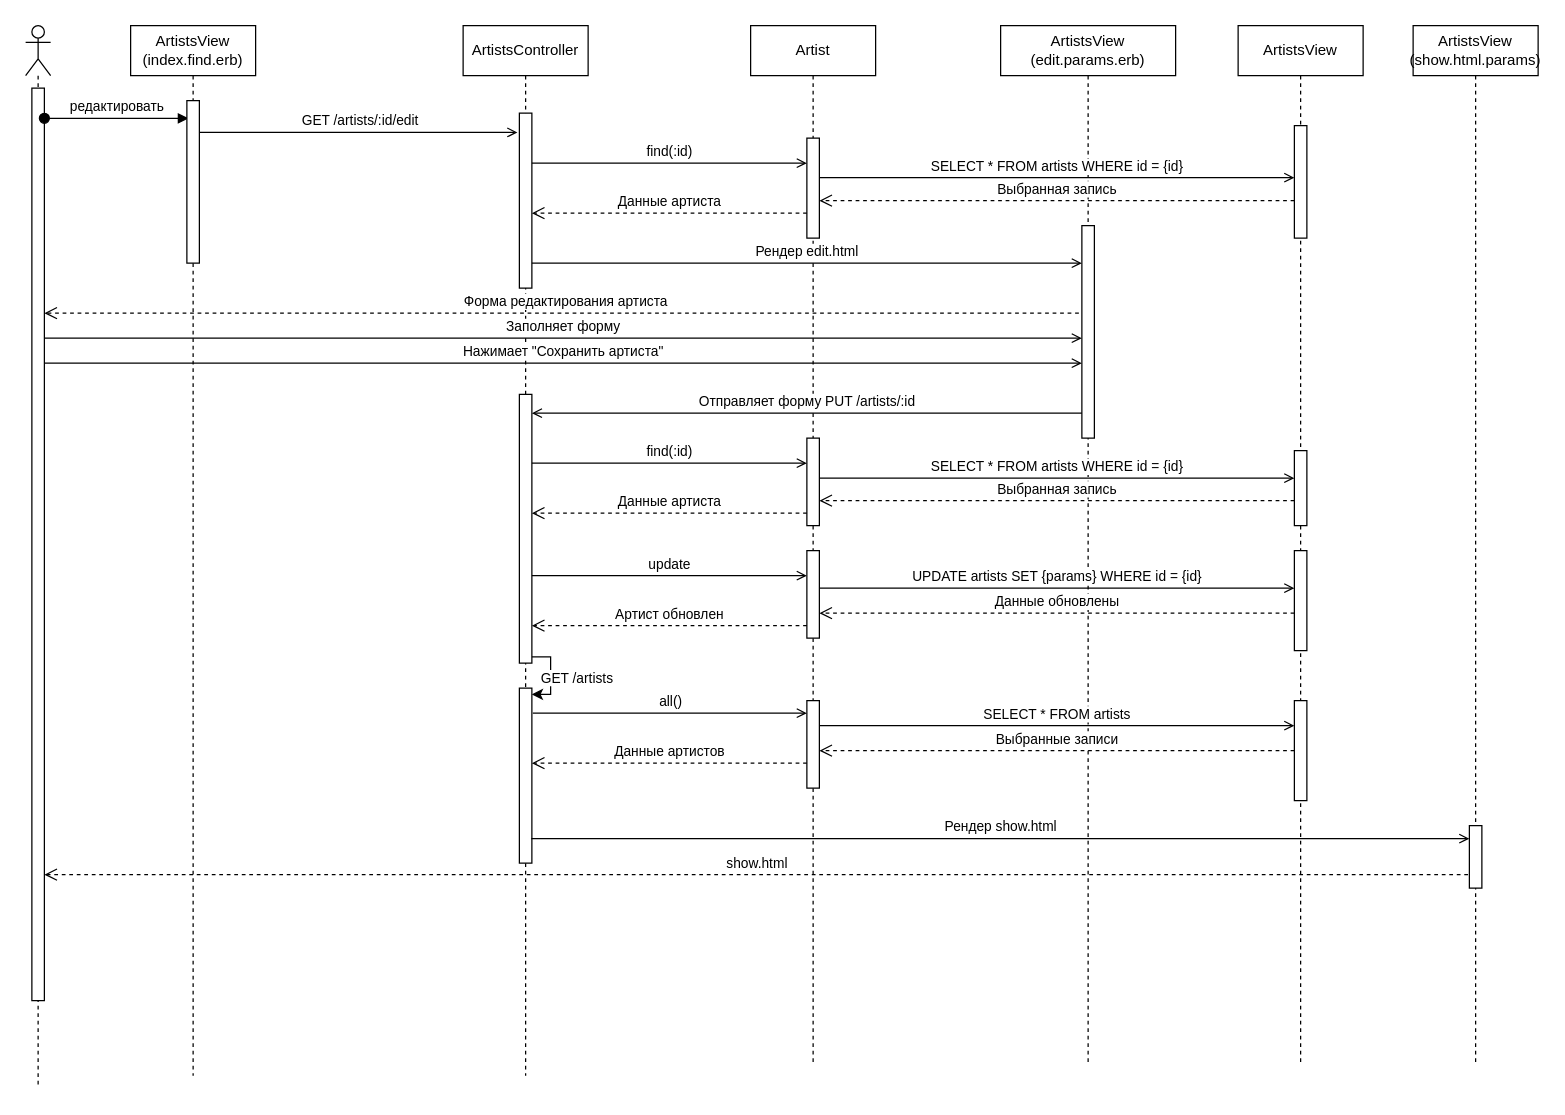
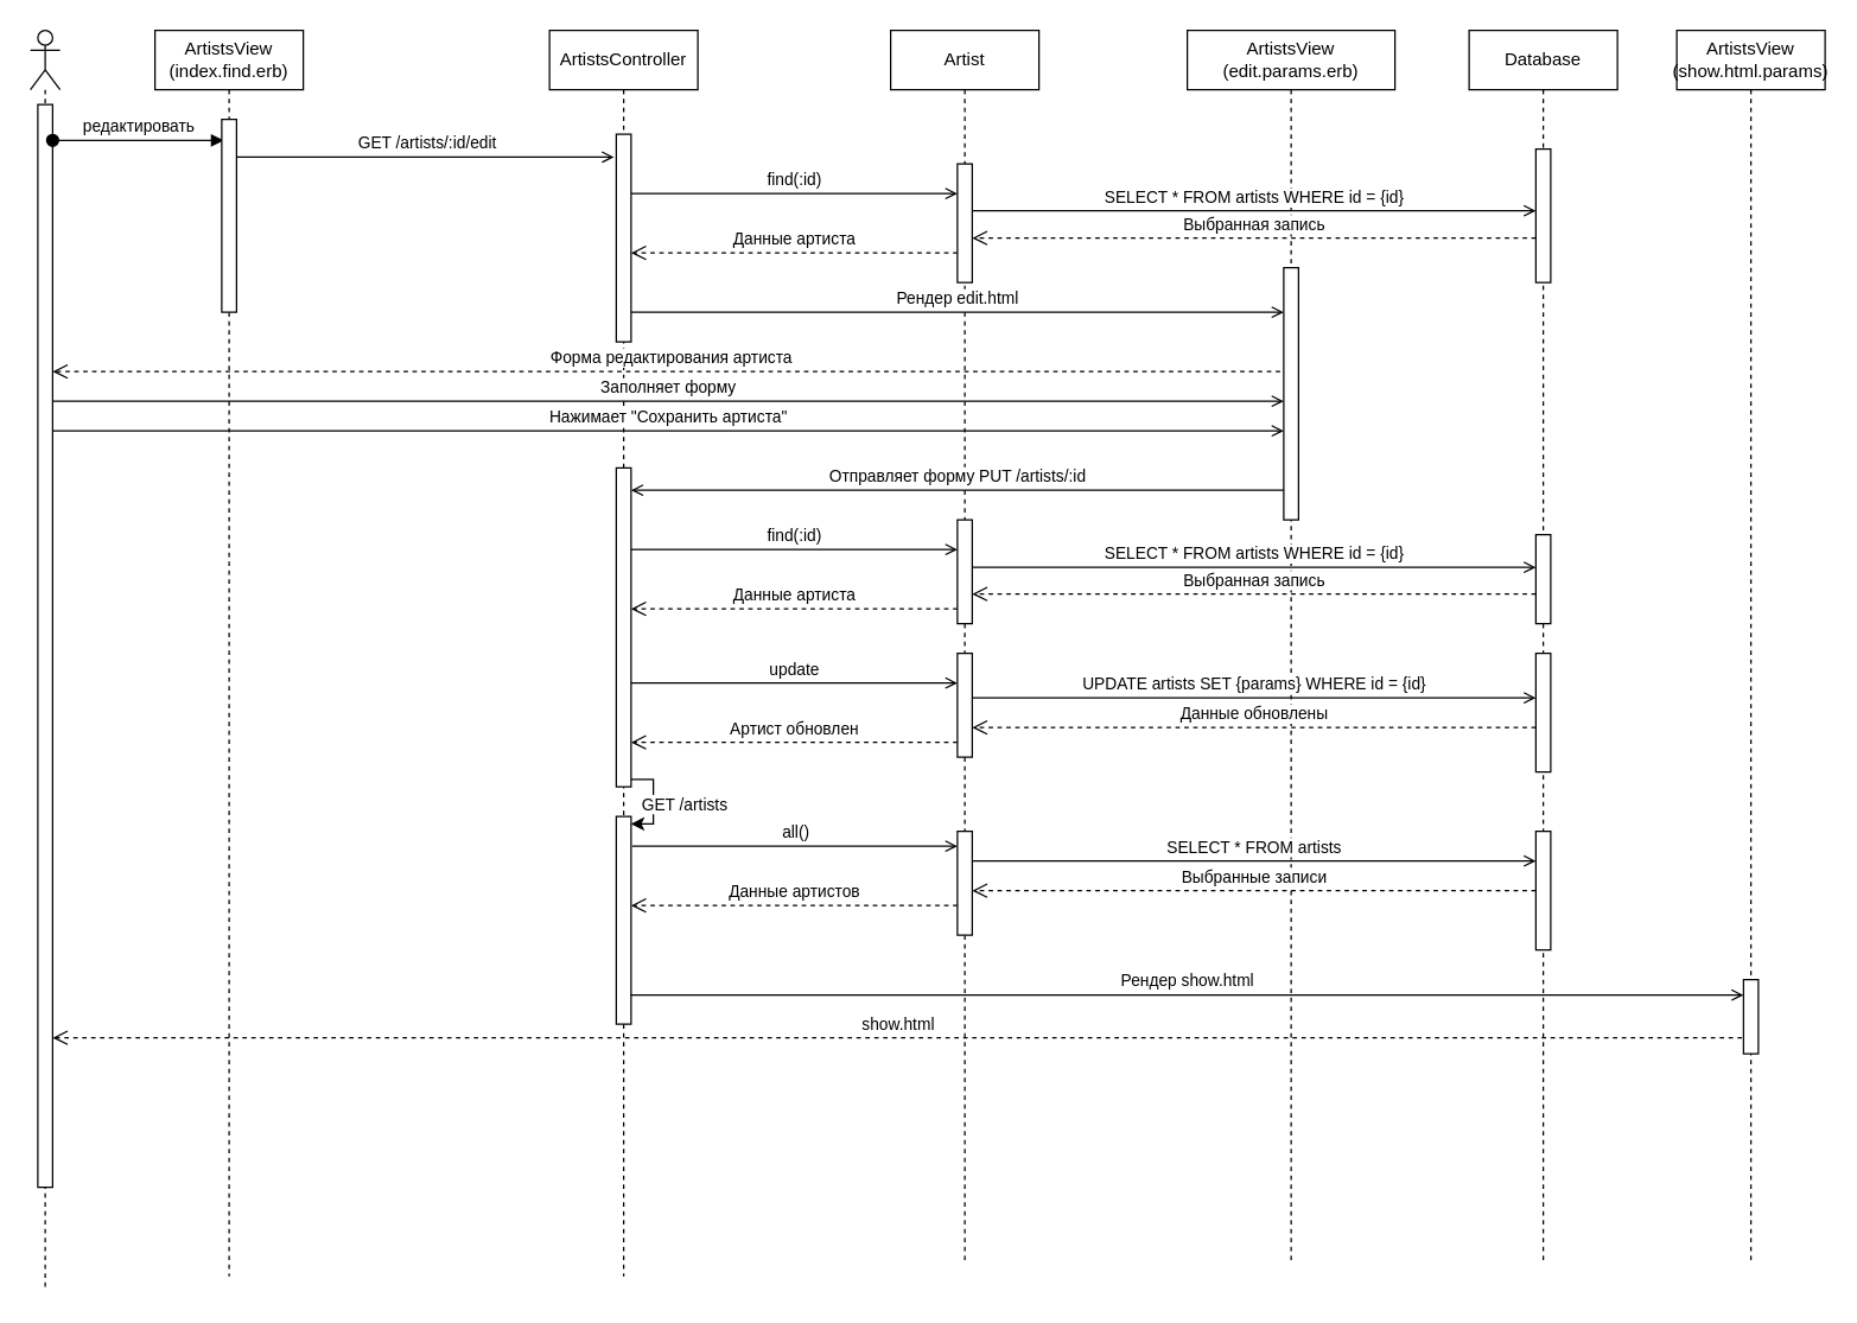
  <mxCell id="0" />
  <mxCell id="1" parent="0" />
  <mxCell id="2" value="" style="shape=umlLifeline;perimeter=lifelinePerimeter;whiteSpace=wrap;html=1;container=1;dropTarget=0;collapsible=0;recursiveResize=0;outlineConnect=0;portConstraint=eastwest;newEdgeStyle={&quot;curved&quot;:0,&quot;rounded&quot;:0};participant=umlActor;" parent="1" vertex="1"><mxGeometry x="20" y="20" width="20" height="850" as="geometry" /></mxCell>
  <mxCell id="3" value="" style="html=1;points=[[0,0,0,0,5],[0,1,0,0,-5],[1,0,0,0,5],[1,1,0,0,-5]];perimeter=orthogonalPerimeter;outlineConnect=0;targetShapes=umlLifeline;portConstraint=eastwest;newEdgeStyle={&quot;curved&quot;:0,&quot;rounded&quot;:0};" parent="2" vertex="1"><mxGeometry x="5" y="50" width="10" height="730" as="geometry" /></mxCell>
  <mxCell id="4" value="редактировать" style="html=1;verticalAlign=bottom;startArrow=oval;startFill=1;endArrow=block;startSize=8;curved=0;rounded=0;entryX=0.13;entryY=0.109;entryDx=0;entryDy=0;entryPerimeter=0;" parent="1" source="3" target="6" edge="1"><mxGeometry width="60" relative="1" as="geometry"><mxPoint x="40" y="100" as="sourcePoint" /><mxPoint x="154" y="100" as="targetPoint" /></mxGeometry></mxCell>
  <mxCell id="5" value="ArtistsView (index.find.erb)" style="shape=umlLifeline;perimeter=lifelinePerimeter;whiteSpace=wrap;html=1;container=1;dropTarget=0;collapsible=0;recursiveResize=0;outlineConnect=0;portConstraint=eastwest;newEdgeStyle={&quot;curved&quot;:0,&quot;rounded&quot;:0};" parent="1" vertex="1"><mxGeometry x="104" y="20" width="100" height="840" as="geometry" /></mxCell>
  <mxCell id="6" value="" style="html=1;points=[[0,0,0,0,5],[0,1,0,0,-5],[1,0,0,0,5],[1,1,0,0,-5]];perimeter=orthogonalPerimeter;outlineConnect=0;targetShapes=umlLifeline;portConstraint=eastwest;newEdgeStyle={&quot;curved&quot;:0,&quot;rounded&quot;:0};" parent="5" vertex="1"><mxGeometry x="45" y="60" width="10" height="130" as="geometry" /></mxCell>
  <mxCell id="7" value="&amp;nbsp;GET /artists/:id/edit" style="html=1;verticalAlign=bottom;endArrow=open;curved=0;rounded=0;endFill=0;entryX=-0.157;entryY=0.159;entryDx=0;entryDy=0;entryPerimeter=0;" parent="1" source="6" edge="1"><mxGeometry relative="1" as="geometry"><mxPoint x="159" y="100" as="sourcePoint" /><mxPoint x="413.43" y="105.44" as="targetPoint" /></mxGeometry></mxCell>
  <mxCell id="8" value="ArtistsController" style="shape=umlLifeline;perimeter=lifelinePerimeter;whiteSpace=wrap;html=1;container=1;dropTarget=0;collapsible=0;recursiveResize=0;outlineConnect=0;portConstraint=eastwest;newEdgeStyle={&quot;curved&quot;:0,&quot;rounded&quot;:0};" parent="1" vertex="1"><mxGeometry x="370" y="20" width="100" height="840" as="geometry" /></mxCell>
  <mxCell id="9" value="" style="html=1;points=[[0,0,0,0,5],[0,1,0,0,-5],[1,0,0,0,5],[1,1,0,0,-5]];perimeter=orthogonalPerimeter;outlineConnect=0;targetShapes=umlLifeline;portConstraint=eastwest;newEdgeStyle={&quot;curved&quot;:0,&quot;rounded&quot;:0};" parent="8" vertex="1"><mxGeometry x="45" y="70" width="10" height="140" as="geometry" /></mxCell>
  <mxCell id="10" value="" style="html=1;points=[[0,0,0,0,5],[0,1,0,0,-5],[1,0,0,0,5],[1,1,0,0,-5]];perimeter=orthogonalPerimeter;outlineConnect=0;targetShapes=umlLifeline;portConstraint=eastwest;newEdgeStyle={&quot;curved&quot;:0,&quot;rounded&quot;:0};" parent="8" vertex="1"><mxGeometry x="45" y="295" width="10" height="215" as="geometry" /></mxCell>
  <mxCell id="11" value="" style="html=1;points=[[0,0,0,0,5],[0,1,0,0,-5],[1,0,0,0,5],[1,1,0,0,-5]];perimeter=orthogonalPerimeter;outlineConnect=0;targetShapes=umlLifeline;portConstraint=eastwest;newEdgeStyle={&quot;curved&quot;:0,&quot;rounded&quot;:0};" parent="8" vertex="1"><mxGeometry x="45" y="530" width="10" height="140" as="geometry" /></mxCell>
  <mxCell id="12" style="edgeStyle=orthogonalEdgeStyle;rounded=0;orthogonalLoop=1;jettySize=auto;html=1;curved=0;exitX=1;exitY=1;exitDx=0;exitDy=-5;exitPerimeter=0;entryX=1;entryY=0;entryDx=0;entryDy=5;entryPerimeter=0;" parent="8" source="10" target="11" edge="1"><mxGeometry relative="1" as="geometry"><Array as="points"><mxPoint x="70" y="505" /><mxPoint x="70" y="535" /></Array></mxGeometry></mxCell>
  <mxCell id="13" value="GET /artists" style="edgeLabel;html=1;align=center;verticalAlign=middle;resizable=0;points=[];" parent="12" vertex="1" connectable="0"><mxGeometry x="0.023" y="-1" relative="1" as="geometry"><mxPoint x="21" as="offset" /></mxGeometry></mxCell>
  <mxCell id="14" value="Artist" style="shape=umlLifeline;perimeter=lifelinePerimeter;whiteSpace=wrap;html=1;container=1;dropTarget=0;collapsible=0;recursiveResize=0;outlineConnect=0;portConstraint=eastwest;newEdgeStyle={&quot;curved&quot;:0,&quot;rounded&quot;:0};" parent="1" vertex="1"><mxGeometry x="600" y="20" width="100" height="830" as="geometry" /></mxCell>
  <mxCell id="15" value="" style="html=1;points=[[0,0,0,0,5],[0,1,0,0,-5],[1,0,0,0,5],[1,1,0,0,-5]];perimeter=orthogonalPerimeter;outlineConnect=0;targetShapes=umlLifeline;portConstraint=eastwest;newEdgeStyle={&quot;curved&quot;:0,&quot;rounded&quot;:0};" parent="14" vertex="1"><mxGeometry x="45" y="90" width="10" height="80" as="geometry" /></mxCell>
  <mxCell id="16" value="" style="html=1;points=[[0,0,0,0,5],[0,1,0,0,-5],[1,0,0,0,5],[1,1,0,0,-5]];perimeter=orthogonalPerimeter;outlineConnect=0;targetShapes=umlLifeline;portConstraint=eastwest;newEdgeStyle={&quot;curved&quot;:0,&quot;rounded&quot;:0};" parent="14" vertex="1"><mxGeometry x="45" y="420" width="10" height="70" as="geometry" /></mxCell>
  <mxCell id="17" value="" style="html=1;points=[[0,0,0,0,5],[0,1,0,0,-5],[1,0,0,0,5],[1,1,0,0,-5]];perimeter=orthogonalPerimeter;outlineConnect=0;targetShapes=umlLifeline;portConstraint=eastwest;newEdgeStyle={&quot;curved&quot;:0,&quot;rounded&quot;:0};" parent="14" vertex="1"><mxGeometry x="45" y="540" width="10" height="70" as="geometry" /></mxCell>
  <mxCell id="18" value="Форма редактирования артиста" style="html=1;verticalAlign=bottom;endArrow=open;dashed=1;endSize=8;curved=0;rounded=0;exitX=-0.141;exitY=0.724;exitDx=0;exitDy=0;exitPerimeter=0;" parent="1" target="3" edge="1"><mxGeometry relative="1" as="geometry"><mxPoint x="868.59" y="250" as="sourcePoint" /><mxPoint x="40" y="250" as="targetPoint" /></mxGeometry></mxCell>
  <mxCell id="19" value="ArtistsView (edit.params.erb)" style="shape=umlLifeline;perimeter=lifelinePerimeter;whiteSpace=wrap;html=1;container=1;dropTarget=0;collapsible=0;recursiveResize=0;outlineConnect=0;portConstraint=eastwest;newEdgeStyle={&quot;curved&quot;:0,&quot;rounded&quot;:0};" parent="1" vertex="1"><mxGeometry x="800" y="20" width="140" height="830" as="geometry" /></mxCell>
  <mxCell id="20" value="" style="html=1;points=[[0,0,0,0,5],[0,1,0,0,-5],[1,0,0,0,5],[1,1,0,0,-5]];perimeter=orthogonalPerimeter;outlineConnect=0;targetShapes=umlLifeline;portConstraint=eastwest;newEdgeStyle={&quot;curved&quot;:0,&quot;rounded&quot;:0};" parent="19" vertex="1"><mxGeometry x="65" y="160" width="10" height="170" as="geometry" /></mxCell>
  <mxCell id="21" value="find(:id)" style="html=1;verticalAlign=bottom;endArrow=open;curved=0;rounded=0;endFill=0;" parent="1" edge="1"><mxGeometry relative="1" as="geometry"><mxPoint x="425" y="130" as="sourcePoint" /><mxPoint x="645" y="130" as="targetPoint" /></mxGeometry></mxCell>
  <mxCell id="22" value="Данные артиста" style="html=1;verticalAlign=bottom;endArrow=open;dashed=1;endSize=8;curved=0;rounded=0;" parent="1" edge="1"><mxGeometry relative="1" as="geometry"><mxPoint x="645" y="170" as="sourcePoint" /><mxPoint x="425" y="170" as="targetPoint" /></mxGeometry></mxCell>
  <mxCell id="23" value="Рендер edit.html" style="html=1;verticalAlign=bottom;endArrow=open;curved=0;rounded=0;endFill=0;" parent="1" edge="1"><mxGeometry relative="1" as="geometry"><mxPoint x="425" y="210" as="sourcePoint" /><mxPoint x="865" y="210" as="targetPoint" /></mxGeometry></mxCell>
- <mxCell id="24" value="ArtistsView" style="shape=umlLifeline;perimeter=lifelinePerimeter;whiteSpace=wrap;html=1;container=1;dropTarget=0;collapsible=0;recursiveResize=0;outlineConnect=0;portConstraint=eastwest;newEdgeStyle={&quot;curved&quot;:0,&quot;rounded&quot;:0};" parent="1" vertex="1"><mxGeometry x="990" y="20" width="100" height="830" as="geometry" /></mxCell>
+ <mxCell id="24" value="Database" style="shape=umlLifeline;perimeter=lifelinePerimeter;whiteSpace=wrap;html=1;container=1;dropTarget=0;collapsible=0;recursiveResize=0;outlineConnect=0;portConstraint=eastwest;newEdgeStyle={&quot;curved&quot;:0,&quot;rounded&quot;:0};" parent="1" vertex="1"><mxGeometry x="990" y="20" width="100" height="830" as="geometry" /></mxCell>
  <mxCell id="25" value="" style="html=1;points=[[0,0,0,0,5],[0,1,0,0,-5],[1,0,0,0,5],[1,1,0,0,-5]];perimeter=orthogonalPerimeter;outlineConnect=0;targetShapes=umlLifeline;portConstraint=eastwest;newEdgeStyle={&quot;curved&quot;:0,&quot;rounded&quot;:0};" parent="24" vertex="1"><mxGeometry x="45" y="420" width="10" height="80" as="geometry" /></mxCell>
  <mxCell id="26" value="" style="html=1;points=[[0,0,0,0,5],[0,1,0,0,-5],[1,0,0,0,5],[1,1,0,0,-5]];perimeter=orthogonalPerimeter;outlineConnect=0;targetShapes=umlLifeline;portConstraint=eastwest;newEdgeStyle={&quot;curved&quot;:0,&quot;rounded&quot;:0};" parent="24" vertex="1"><mxGeometry x="45" y="80" width="10" height="90" as="geometry" /></mxCell>
  <mxCell id="27" value="" style="html=1;points=[[0,0,0,0,5],[0,1,0,0,-5],[1,0,0,0,5],[1,1,0,0,-5]];perimeter=orthogonalPerimeter;outlineConnect=0;targetShapes=umlLifeline;portConstraint=eastwest;newEdgeStyle={&quot;curved&quot;:0,&quot;rounded&quot;:0};" parent="24" vertex="1"><mxGeometry x="45" y="540" width="10" height="80" as="geometry" /></mxCell>
  <mxCell id="28" value="" style="html=1;points=[[0,0,0,0,5],[0,1,0,0,-5],[1,0,0,0,5],[1,1,0,0,-5]];perimeter=orthogonalPerimeter;outlineConnect=0;targetShapes=umlLifeline;portConstraint=eastwest;newEdgeStyle={&quot;curved&quot;:0,&quot;rounded&quot;:0};" parent="24" vertex="1"><mxGeometry x="45" y="340" width="10" height="60" as="geometry" /></mxCell>
  <mxCell id="29" value="Заполняет форму" style="html=1;verticalAlign=bottom;endArrow=open;curved=0;rounded=0;endFill=0;" parent="1" edge="1"><mxGeometry relative="1" as="geometry"><mxPoint x="35" y="270" as="sourcePoint" /><mxPoint x="865" y="270" as="targetPoint" /></mxGeometry></mxCell>
  <mxCell id="30" value="Отправляет форму PUT /artists/:id" style="html=1;verticalAlign=bottom;endArrow=open;curved=0;rounded=0;endFill=0;" parent="1" edge="1"><mxGeometry relative="1" as="geometry"><mxPoint x="865" y="330" as="sourcePoint" /><mxPoint x="425" y="330" as="targetPoint" /></mxGeometry></mxCell>
  <mxCell id="31" value="" style="html=1;points=[[0,0,0,0,5],[0,1,0,0,-5],[1,0,0,0,5],[1,1,0,0,-5]];perimeter=orthogonalPerimeter;outlineConnect=0;targetShapes=umlLifeline;portConstraint=eastwest;newEdgeStyle={&quot;curved&quot;:0,&quot;rounded&quot;:0};" parent="1" vertex="1"><mxGeometry x="645" y="350" width="10" height="70" as="geometry" /></mxCell>
  <mxCell id="32" value="find(:id)" style="html=1;verticalAlign=bottom;endArrow=open;curved=0;rounded=0;endFill=0;" parent="1" edge="1"><mxGeometry relative="1" as="geometry"><mxPoint x="425" y="370" as="sourcePoint" /><mxPoint x="645" y="370" as="targetPoint" /></mxGeometry></mxCell>
  <mxCell id="33" value="Данные артиста" style="html=1;verticalAlign=bottom;endArrow=open;dashed=1;endSize=8;curved=0;rounded=0;" parent="1" edge="1"><mxGeometry relative="1" as="geometry"><mxPoint x="645" y="410" as="sourcePoint" /><mxPoint x="425" y="410" as="targetPoint" /></mxGeometry></mxCell>
  <mxCell id="34" value="update" style="html=1;verticalAlign=bottom;endArrow=open;curved=0;rounded=0;endFill=0;" parent="1" edge="1"><mxGeometry relative="1" as="geometry"><mxPoint x="425" y="460" as="sourcePoint" /><mxPoint x="645" y="460" as="targetPoint" /></mxGeometry></mxCell>
  <mxCell id="35" value="UPDATE artists SET {params} WHERE id = {id}" style="html=1;verticalAlign=bottom;endArrow=open;curved=0;rounded=0;endFill=0;exitX=1;exitY=0.469;exitDx=0;exitDy=0;exitPerimeter=0;" parent="1" edge="1"><mxGeometry relative="1" as="geometry"><mxPoint x="655" y="470" as="sourcePoint" /><mxPoint x="1035" y="470" as="targetPoint" /></mxGeometry></mxCell>
  <mxCell id="36" value="Данные обновлены" style="html=1;verticalAlign=bottom;endArrow=open;dashed=1;endSize=8;curved=0;rounded=0;" parent="1" edge="1"><mxGeometry relative="1" as="geometry"><mxPoint x="1035" y="490" as="sourcePoint" /><mxPoint x="655" y="490" as="targetPoint" /></mxGeometry></mxCell>
  <mxCell id="37" value="Артист обновлен" style="html=1;verticalAlign=bottom;endArrow=open;dashed=1;endSize=8;curved=0;rounded=0;" parent="1" edge="1"><mxGeometry relative="1" as="geometry"><mxPoint x="645" y="500" as="sourcePoint" /><mxPoint x="425" y="500" as="targetPoint" /></mxGeometry></mxCell>
  <mxCell id="38" value="all()" style="html=1;verticalAlign=bottom;endArrow=open;curved=0;rounded=0;endFill=0;exitX=1.073;exitY=0.305;exitDx=0;exitDy=0;exitPerimeter=0;" parent="1" edge="1"><mxGeometry relative="1" as="geometry"><mxPoint x="425.73" y="570" as="sourcePoint" /><mxPoint x="645" y="570" as="targetPoint" /></mxGeometry></mxCell>
  <mxCell id="39" value="SELECT * FROM artists WHERE id = {id}" style="html=1;verticalAlign=bottom;endArrow=open;curved=0;rounded=0;endFill=0;exitX=1.032;exitY=0.395;exitDx=0;exitDy=0;exitPerimeter=0;" parent="1" source="15" target="26" edge="1"><mxGeometry relative="1" as="geometry"><mxPoint x="680" y="130" as="sourcePoint" /><mxPoint x="900" y="130" as="targetPoint" /></mxGeometry></mxCell>
  <mxCell id="40" value="Выбранная запись" style="html=1;verticalAlign=bottom;endArrow=open;dashed=1;endSize=8;curved=0;rounded=0;" parent="1" source="26" edge="1"><mxGeometry relative="1" as="geometry"><mxPoint x="875" y="160" as="sourcePoint" /><mxPoint x="655" y="160" as="targetPoint" /></mxGeometry></mxCell>
  <mxCell id="41" value="SELECT * FROM artists" style="html=1;verticalAlign=bottom;endArrow=open;curved=0;rounded=0;endFill=0;exitX=1.032;exitY=0.395;exitDx=0;exitDy=0;exitPerimeter=0;" parent="1" edge="1"><mxGeometry relative="1" as="geometry"><mxPoint x="655" y="580" as="sourcePoint" /><mxPoint x="1035" y="580" as="targetPoint" /></mxGeometry></mxCell>
  <mxCell id="42" value="Выбранные записи" style="html=1;verticalAlign=bottom;endArrow=open;dashed=1;endSize=8;curved=0;rounded=0;" parent="1" edge="1"><mxGeometry relative="1" as="geometry"><mxPoint x="1035" y="600" as="sourcePoint" /><mxPoint x="655" y="600" as="targetPoint" /></mxGeometry></mxCell>
  <mxCell id="43" value="Данные артистов" style="html=1;verticalAlign=bottom;endArrow=open;dashed=1;endSize=8;curved=0;rounded=0;" parent="1" edge="1"><mxGeometry relative="1" as="geometry"><mxPoint x="645" y="610" as="sourcePoint" /><mxPoint x="425" y="610" as="targetPoint" /></mxGeometry></mxCell>
  <mxCell id="44" value="show.html" style="html=1;verticalAlign=bottom;endArrow=open;dashed=1;endSize=8;curved=0;rounded=0;exitX=-0.108;exitY=0.784;exitDx=0;exitDy=0;exitPerimeter=0;" parent="1" source="49" target="3" edge="1"><mxGeometry relative="1" as="geometry"><mxPoint x="1110" y="730" as="sourcePoint" /><mxPoint x="40" y="699" as="targetPoint" /></mxGeometry></mxCell>
  <mxCell id="45" value="Нажимает &quot;Сохранить артиста&quot;" style="html=1;verticalAlign=bottom;endArrow=open;curved=0;rounded=0;endFill=0;" parent="1" edge="1"><mxGeometry relative="1" as="geometry"><mxPoint x="35" y="290" as="sourcePoint" /><mxPoint x="865" y="290" as="targetPoint" /></mxGeometry></mxCell>
  <mxCell id="46" value="SELECT * FROM artists WHERE id = {id}" style="html=1;verticalAlign=bottom;endArrow=open;curved=0;rounded=0;endFill=0;exitX=1.032;exitY=0.395;exitDx=0;exitDy=0;exitPerimeter=0;" parent="1" edge="1"><mxGeometry relative="1" as="geometry"><mxPoint x="655" y="382" as="sourcePoint" /><mxPoint x="1035" y="382" as="targetPoint" /></mxGeometry></mxCell>
  <mxCell id="47" value="Выбранная запись" style="html=1;verticalAlign=bottom;endArrow=open;dashed=1;endSize=8;curved=0;rounded=0;" parent="1" edge="1"><mxGeometry relative="1" as="geometry"><mxPoint x="1035" y="400" as="sourcePoint" /><mxPoint x="655" y="400" as="targetPoint" /></mxGeometry></mxCell>
  <mxCell id="48" value="ArtistsView (show.html.params)" style="shape=umlLifeline;perimeter=lifelinePerimeter;whiteSpace=wrap;html=1;container=1;dropTarget=0;collapsible=0;recursiveResize=0;outlineConnect=0;portConstraint=eastwest;newEdgeStyle={&quot;curved&quot;:0,&quot;rounded&quot;:0};" vertex="1" parent="1"><mxGeometry x="1130" y="20" width="100" height="830" as="geometry" /></mxCell>
  <mxCell id="49" value="" style="html=1;points=[[0,0,0,0,5],[0,1,0,0,-5],[1,0,0,0,5],[1,1,0,0,-5]];perimeter=orthogonalPerimeter;outlineConnect=0;targetShapes=umlLifeline;portConstraint=eastwest;newEdgeStyle={&quot;curved&quot;:0,&quot;rounded&quot;:0};" vertex="1" parent="48"><mxGeometry x="45" y="640" width="10" height="50" as="geometry" /></mxCell>
  <mxCell id="50" value="Рендер show.html" style="html=1;verticalAlign=bottom;endArrow=open;curved=0;rounded=0;endFill=0;exitX=0.953;exitY=0.86;exitDx=0;exitDy=0;exitPerimeter=0;" edge="1" parent="1" source="11" target="49"><mxGeometry relative="1" as="geometry"><mxPoint x="430" y="670" as="sourcePoint" /><mxPoint x="1170" y="670" as="targetPoint" /></mxGeometry></mxCell>
